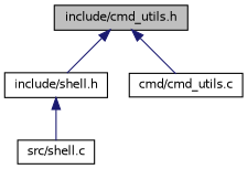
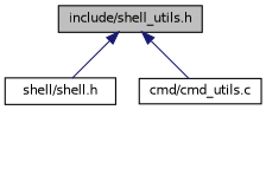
  digraph {
    node [color=black fillcolor=white fontname=Helvetica fontsize=10 shape=record style=filled]
    edge [color=midnightblue dir=back fontname=Helvetica fontsize=10 labelfontname=Helvetica labelfontsize=10 style=solid]
-   n1 [fillcolor=grey75 fontcolor=black height=0.2 label="include/cmd_utils.h" width=0.4]
-   n2 [height=0.2 label="include/shell.h" width=0.4]
+   n1 [fillcolor=grey75 fontcolor=black height=0.2 label="include/shell_utils.h" width=0.4]
+   n2 [height=0.2 label="shell/shell.h" width=0.4]
    n3 [height=0.2 label="cmd/cmd_utils.c" width=0.4]
-   n4 [height=0.2 label="src/shell.c" width=0.4]
    n1 -> n2
    n1 -> n3
-   n2 -> n4
  }
